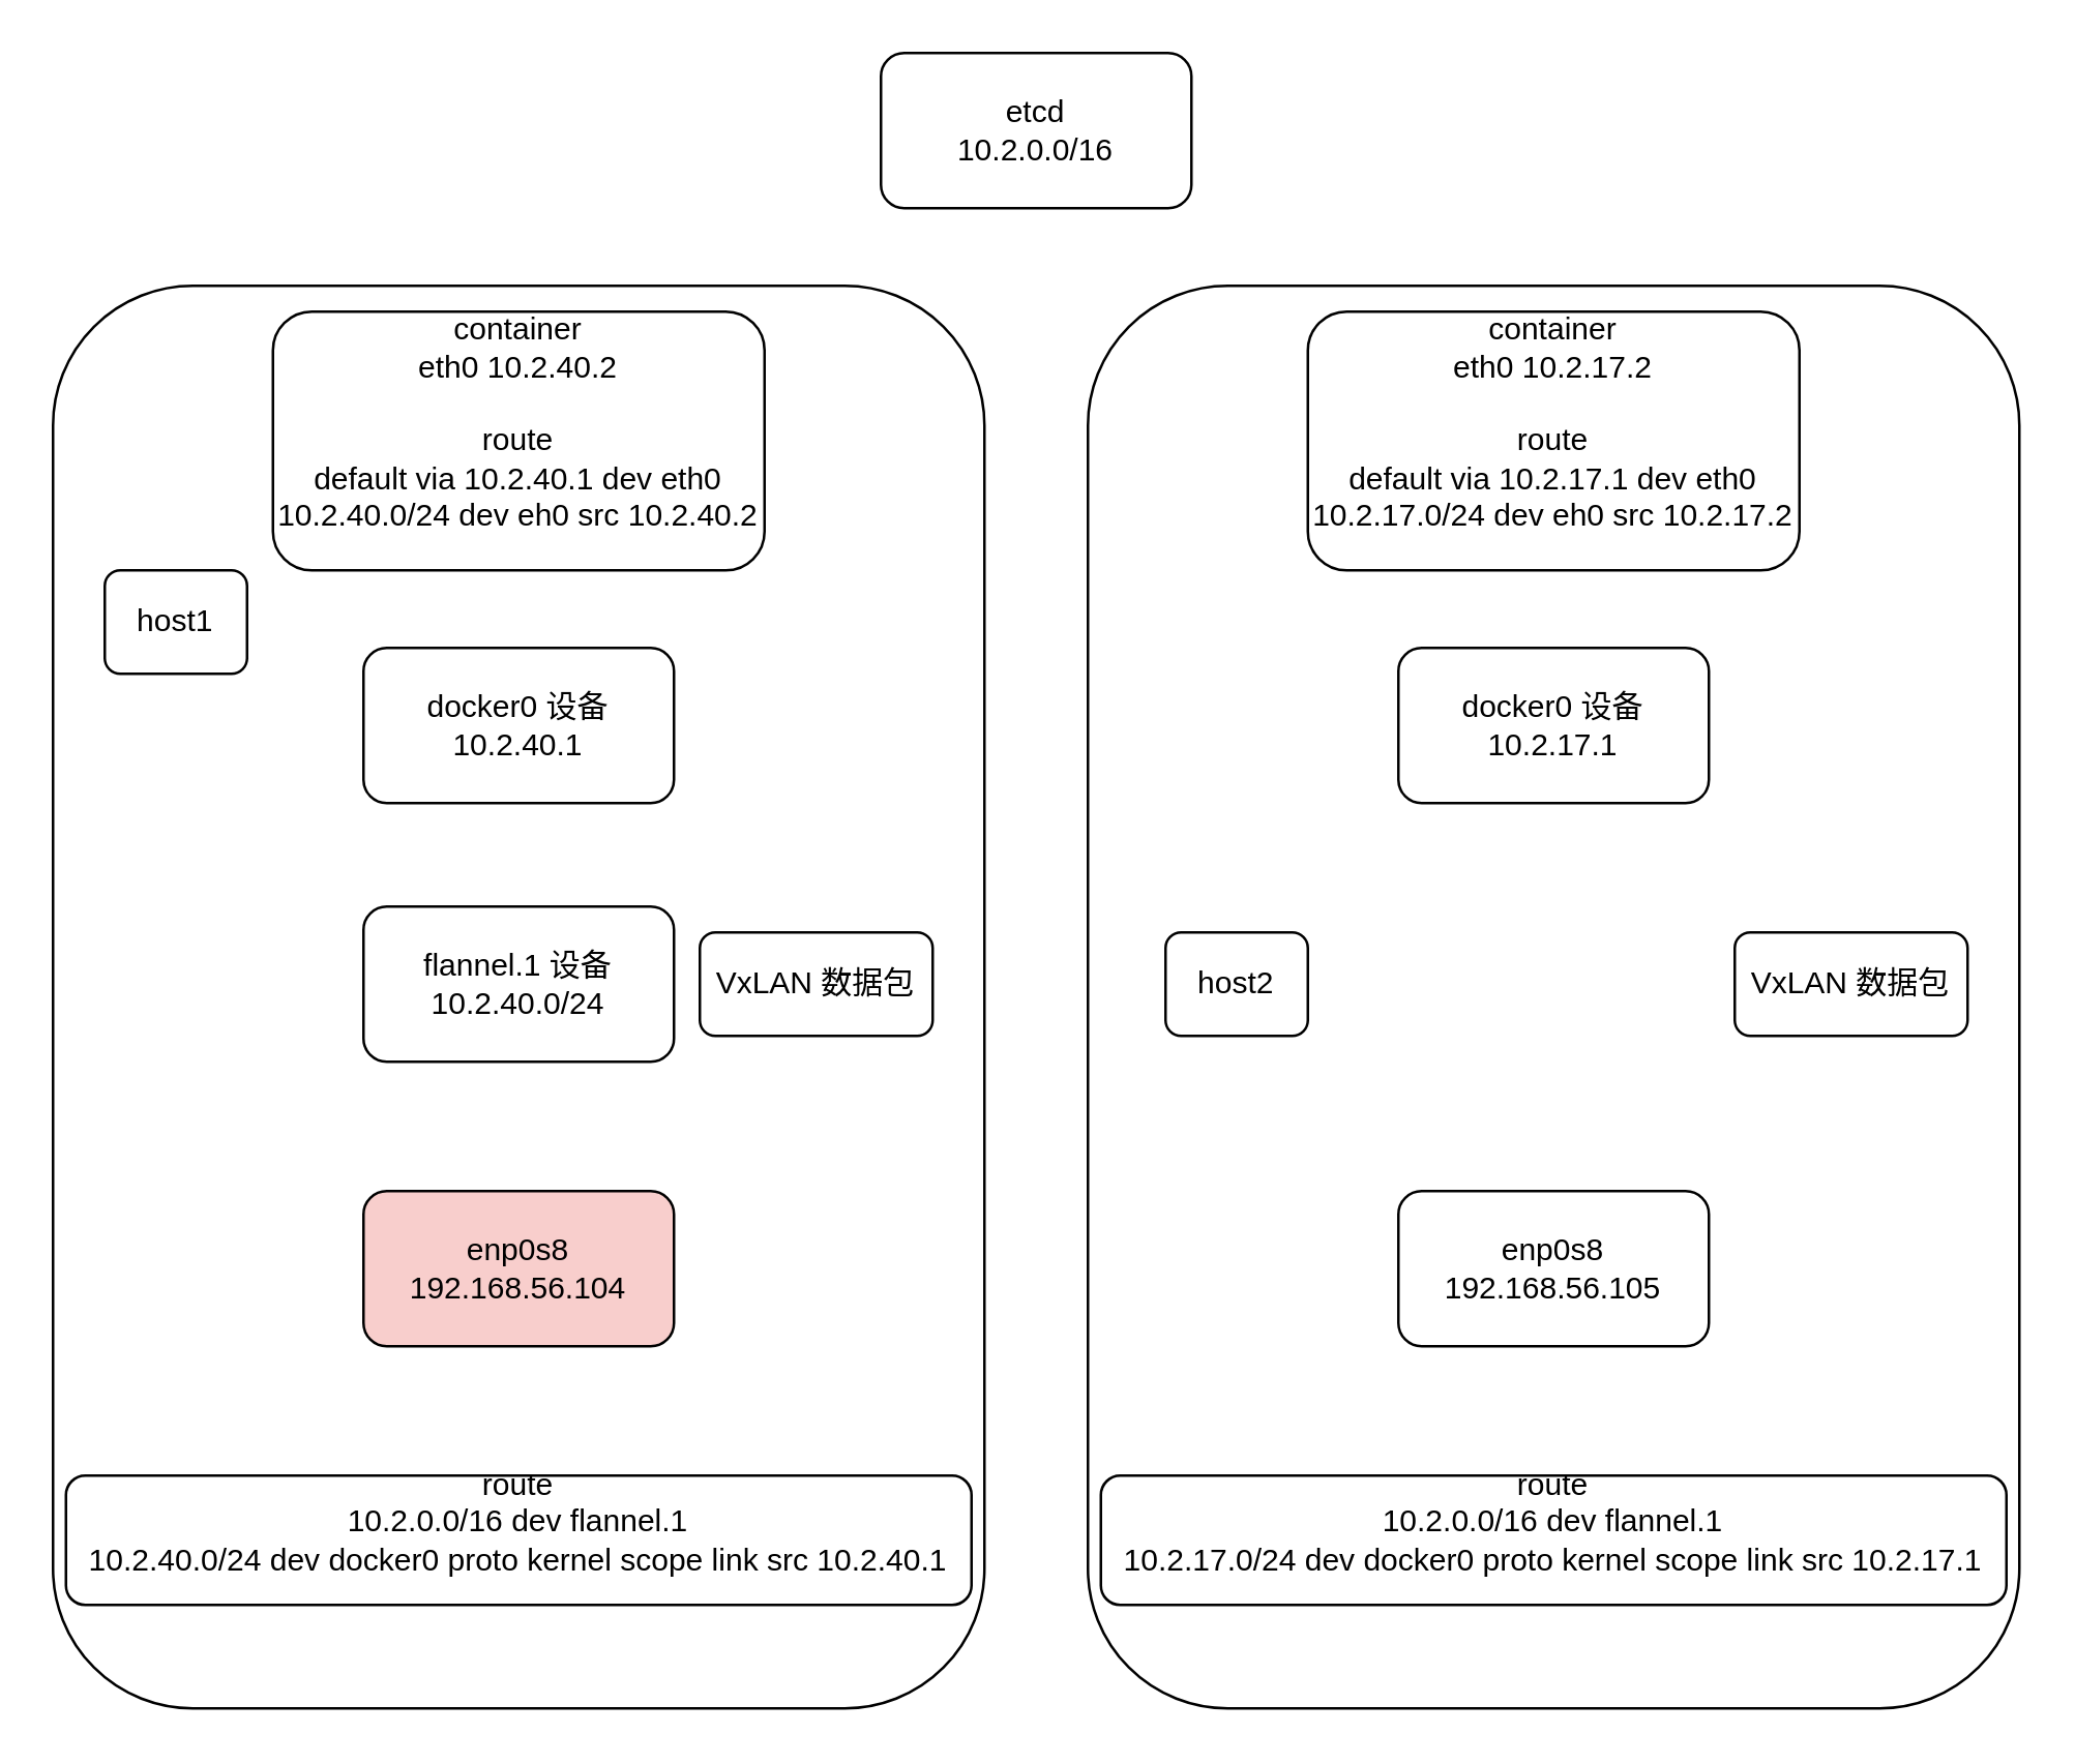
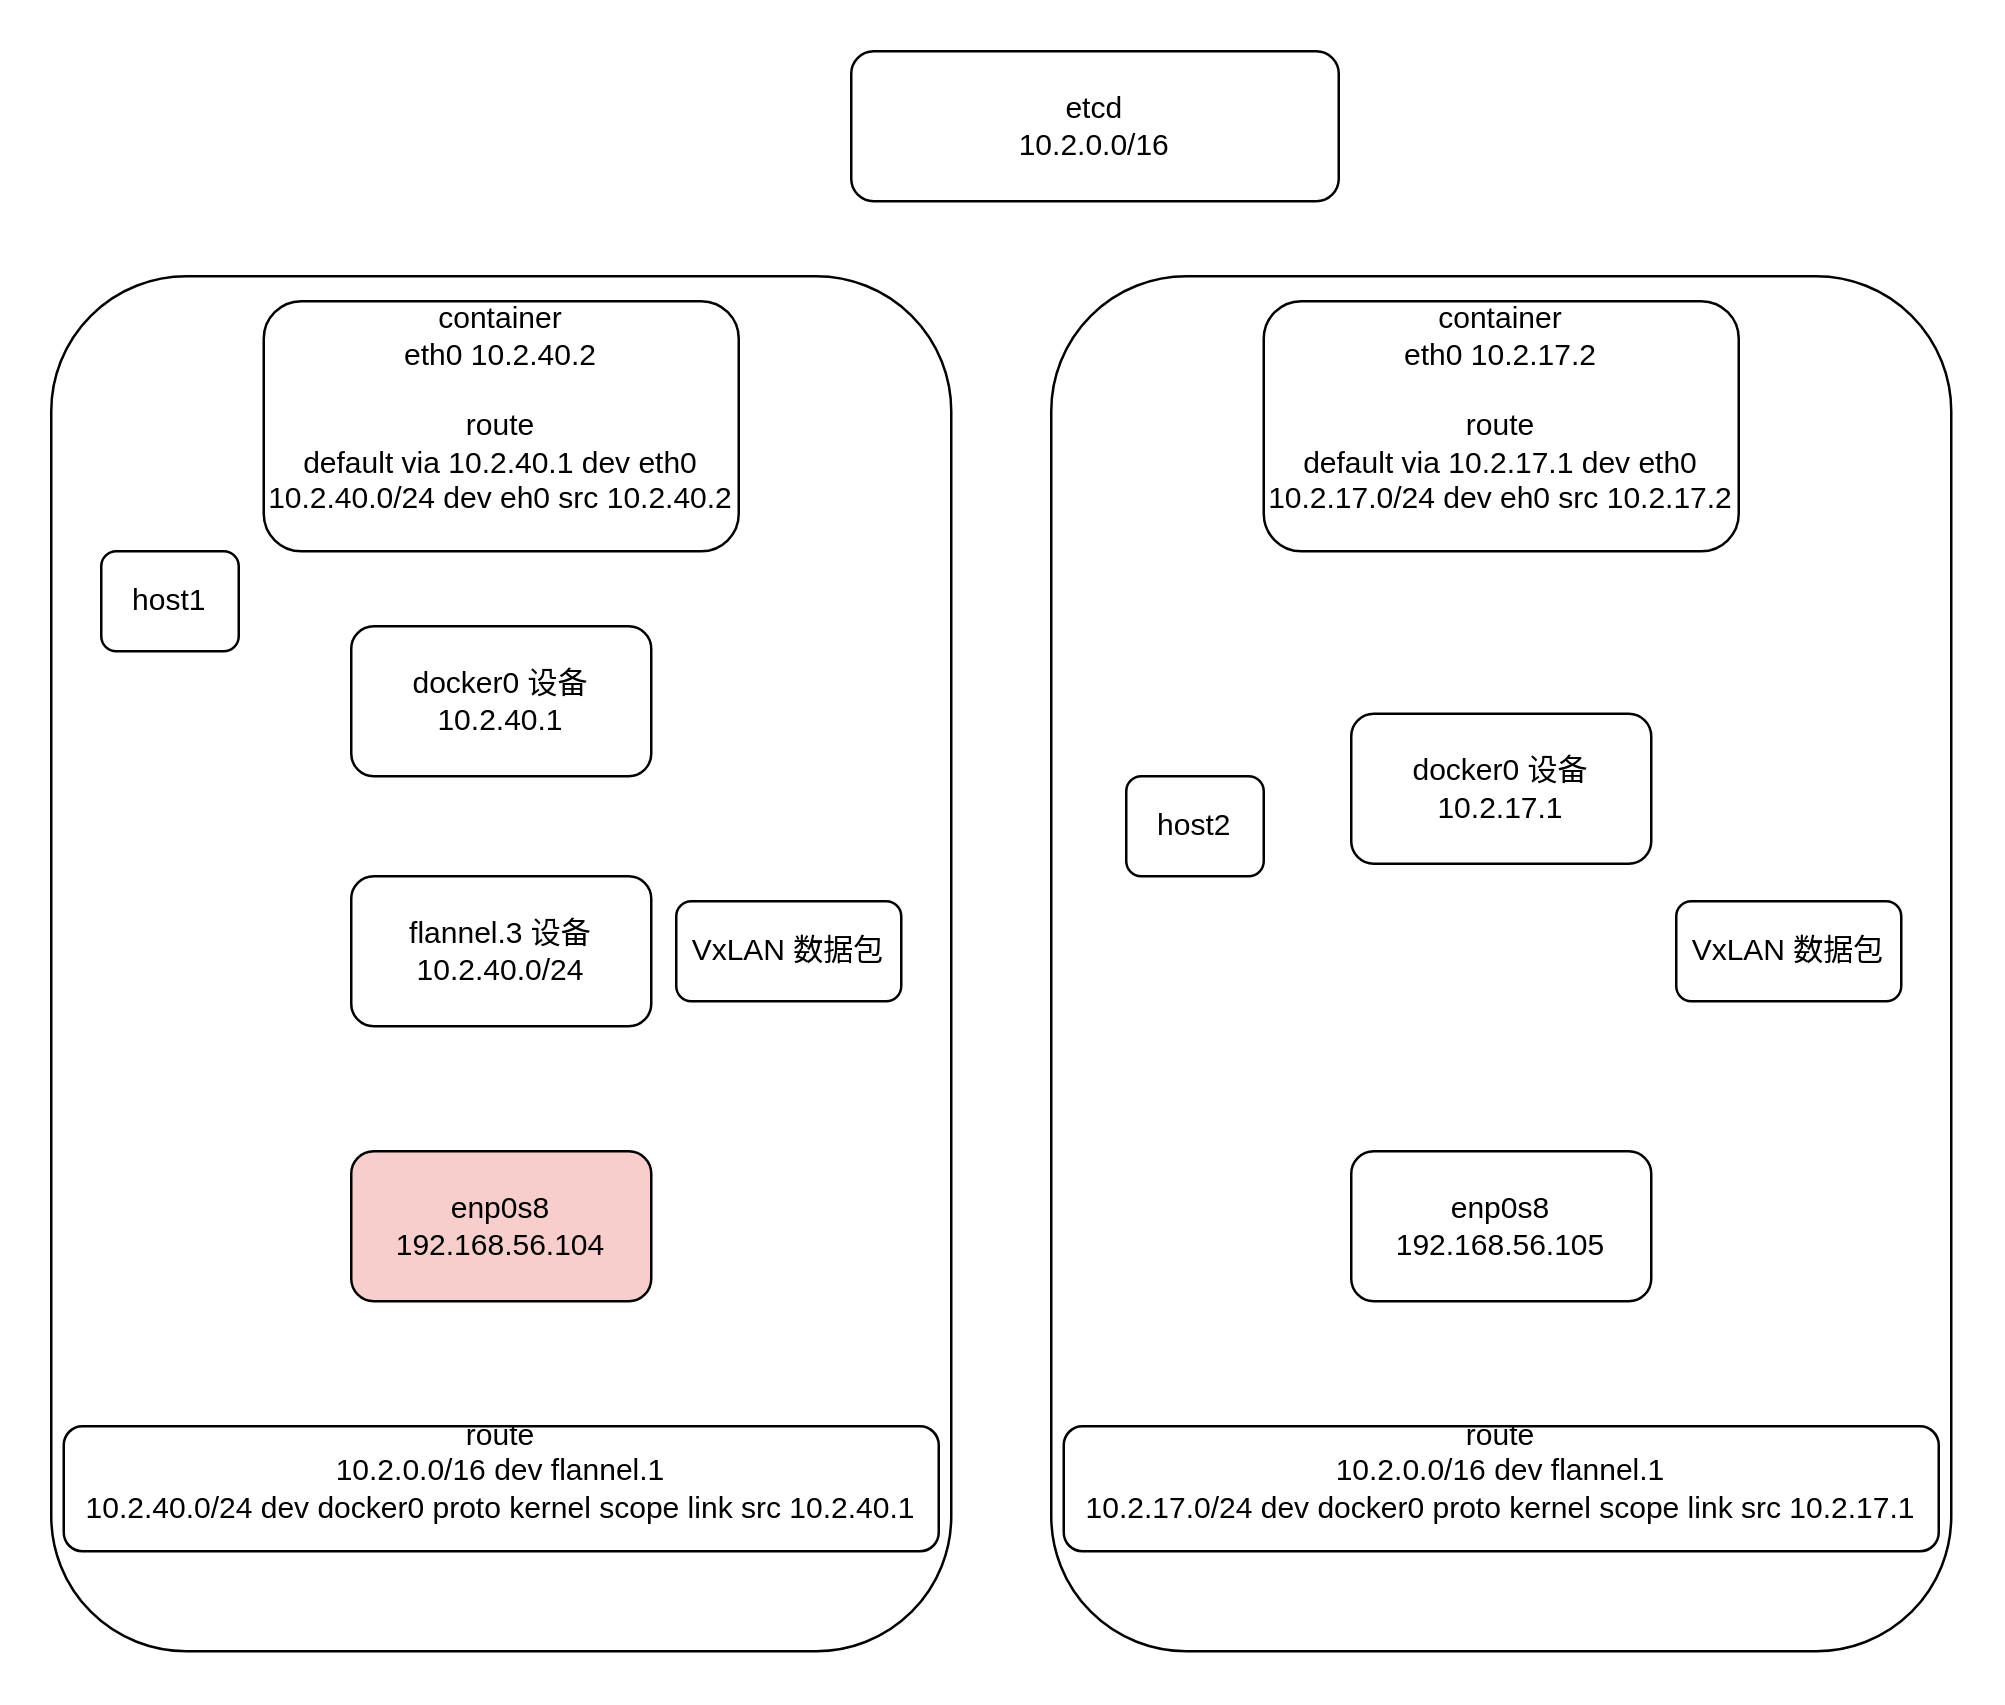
  <mxCell id="0" />
  <mxCell id="1" parent="0" />
  <mxCell id="2" value="" style="rounded=1;whiteSpace=wrap;html=1;strokeWidth=1;" vertex="1" parent="1"><mxGeometry x="420" y="110" width="360" height="550" as="geometry" /></mxCell>
  <mxCell id="3" value="" style="rounded=1;whiteSpace=wrap;html=1;" vertex="1" parent="1"><mxGeometry x="20" y="110" width="360" height="550" as="geometry" /></mxCell>
- <mxCell id="4" value="etcd&lt;br&gt;10.2.0.0/16&lt;br&gt;" style="rounded=1;whiteSpace=wrap;html=1;" vertex="1" parent="1"><mxGeometry x="340" y="20" width="120" height="60" as="geometry" /></mxCell>
- <mxCell id="5" value="flannel.1 设备&lt;br&gt;10.2.40.0/24&lt;br&gt;" style="rounded=1;whiteSpace=wrap;html=1;" vertex="1" parent="1"><mxGeometry x="140" y="350" width="120" height="60" as="geometry" /></mxCell>
+ <mxCell id="4" value="etcd&lt;br&gt;10.2.0.0/16&lt;br&gt;" style="rounded=1;whiteSpace=wrap;html=1;" vertex="1" parent="1"><mxGeometry x="340" y="20" width="195" height="60" as="geometry" /></mxCell>
+ <mxCell id="5" value="flannel.3 设备&lt;br&gt;10.2.40.0/24&lt;br&gt;" style="rounded=1;whiteSpace=wrap;html=1;" vertex="1" parent="1"><mxGeometry x="140" y="350" width="120" height="60" as="geometry" /></mxCell>
  <mxCell id="6" value="route&lt;br&gt;10.2.0.0/16 dev flannel.1&lt;br&gt;10.2.40.0/24 dev docker0 proto kernel scope link src 10.2.40.1&lt;br&gt;&lt;br&gt;" style="rounded=1;whiteSpace=wrap;html=1;" vertex="1" parent="1"><mxGeometry x="25" y="570" width="350" height="50" as="geometry" /></mxCell>
  <mxCell id="7" value="docker0 设备&lt;br&gt;10.2.40.1&lt;br&gt;" style="rounded=1;whiteSpace=wrap;html=1;" vertex="1" parent="1"><mxGeometry x="140" y="250" width="120" height="60" as="geometry" /></mxCell>
- <mxCell id="8" value="docker0 设备&lt;br&gt;10.2.17.1&lt;br&gt;" style="rounded=1;whiteSpace=wrap;html=1;" vertex="1" parent="1"><mxGeometry x="540" y="250" width="120" height="60" as="geometry" /></mxCell>
+ <mxCell id="8" value="docker0 设备&lt;br&gt;10.2.17.1&lt;br&gt;" style="rounded=1;whiteSpace=wrap;html=1;" vertex="1" parent="1"><mxGeometry x="540" y="285" width="120" height="60" as="geometry" /></mxCell>
  <mxCell id="9" value="route&lt;br&gt;10.2.0.0/16 dev flannel.1&lt;br&gt;10.2.17.0/24 dev docker0 proto kernel scope link src 10.2.17.1&lt;br&gt;&lt;br&gt;" style="rounded=1;whiteSpace=wrap;html=1;" vertex="1" parent="1"><mxGeometry x="425" y="570" width="350" height="50" as="geometry" /></mxCell>
  <mxCell id="10" value="&lt;div&gt;container&lt;/div&gt;&lt;div&gt;eth0 10.2.40.2&lt;/div&gt;&lt;div&gt;&lt;br&gt;&lt;/div&gt;&lt;div&gt;route&lt;/div&gt;&lt;div&gt;default via 10.2.40.1 dev eth0&lt;/div&gt;&lt;div&gt;10.2.40.0/24 dev eh0 src 10.2.40.2&lt;/div&gt;&lt;div&gt;&lt;br&gt;&lt;/div&gt;" style="rounded=1;whiteSpace=wrap;html=1;" vertex="1" parent="1"><mxGeometry x="105" y="120" width="190" height="100" as="geometry" /></mxCell>
  <mxCell id="11" value="&lt;div&gt;container&lt;/div&gt;&lt;div&gt;eth0 10.2.17.2&lt;/div&gt;&lt;div&gt;&lt;br&gt;&lt;/div&gt;&lt;div&gt;route&lt;/div&gt;&lt;div&gt;default via 10.2.17.1 dev eth0&lt;/div&gt;&lt;div&gt;10.2.17.0/24 dev eh0 src 10.2.17.2&lt;/div&gt;&lt;div&gt;&lt;br&gt;&lt;/div&gt;" style="rounded=1;whiteSpace=wrap;html=1;" vertex="1" parent="1"><mxGeometry x="505" y="120" width="190" height="100" as="geometry" /></mxCell>
  <mxCell id="12" value="enp0s8&lt;br&gt;192.168.56.104&lt;br&gt;" style="rounded=1;whiteSpace=wrap;html=1;fillColor=#f8cecc;" vertex="1" parent="1"><mxGeometry x="140" y="460" width="120" height="60" as="geometry" /></mxCell>
  <mxCell id="13" value="enp0s8&lt;br&gt;192.168.56.105&lt;br&gt;" style="rounded=1;whiteSpace=wrap;html=1;" vertex="1" parent="1"><mxGeometry x="540" y="460" width="120" height="60" as="geometry" /></mxCell>
  <mxCell id="14" value="host1&lt;br&gt;" style="rounded=1;whiteSpace=wrap;html=1;strokeWidth=1;" vertex="1" parent="1"><mxGeometry x="40" y="220" width="55" height="40" as="geometry" /></mxCell>
- <mxCell id="15" value="host2&lt;br&gt;" style="rounded=1;whiteSpace=wrap;html=1;" vertex="1" parent="1"><mxGeometry x="450" y="360" width="55" height="40" as="geometry" /></mxCell>
+ <mxCell id="15" value="host2&lt;br&gt;" style="rounded=1;whiteSpace=wrap;html=1;" vertex="1" parent="1"><mxGeometry x="450" y="310" width="55" height="40" as="geometry" /></mxCell>
  <mxCell id="16" value="VxLAN 数据包" style="rounded=1;whiteSpace=wrap;html=1;strokeWidth=1;" vertex="1" parent="1"><mxGeometry x="270" y="360" width="90" height="40" as="geometry" /></mxCell>
  <mxCell id="17" value="VxLAN 数据包" style="rounded=1;whiteSpace=wrap;html=1;strokeWidth=1;" vertex="1" parent="1"><mxGeometry x="670" y="360" width="90" height="40" as="geometry" /></mxCell>
